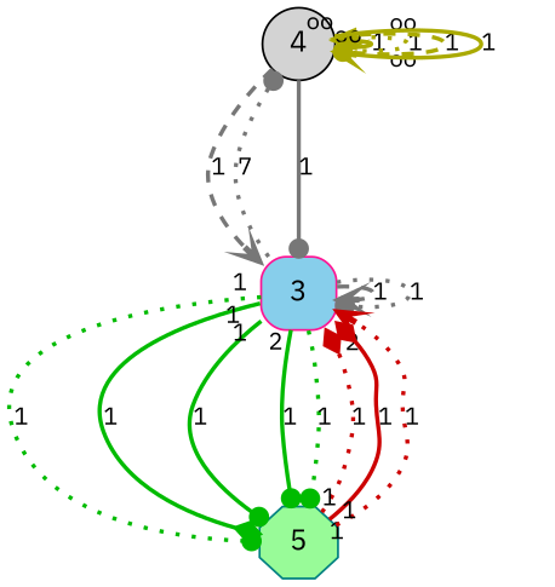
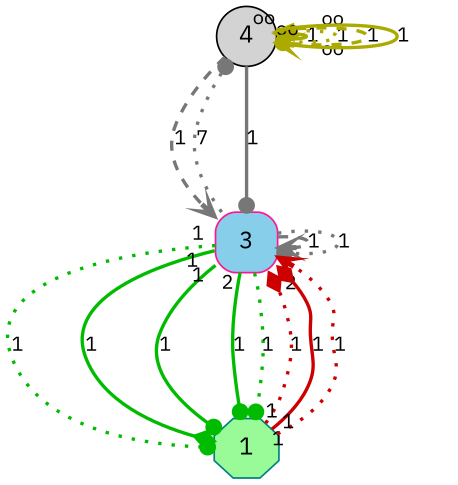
  digraph {
    fontname="IBM Plex Sans"
    rankdir=TB
    node [fontname="IBM Plex Sans" fontsize=14 style=filled]
    edge [arrowhead=dot color="#777777" fontname="IBM Plex Sans" fontsize=12 minlen=2 pensize=5 penwidth=2 style=dotted]
    n1 [color=deeppink fillcolor=skyblue height=0.5 label=3 shape=box style="filled,rounded" width=0.51]
    n2 [color=black fillcolor=lightgrey height=0.45 label=4 shape=circle width=0.45]
-   n3 [color=teal fillcolor=palegreen height=0 label=5 shape=octagon width=0]
+   n3 [color=teal fillcolor=palegreen height=0 label=1 shape=octagon width=0]
    n1 -> n1 [arrowhead=vee constraint=false label=1 style=dashed]
    n1 -> n1 [constraint=false label=1]
    n1 -> n2 [constraint=false label=7]
    n1 -> n3 [color="#00BB00" label=1 taillabel=" 1  "]
    n1 -> n3 [arrowhead=diamond color="#00BB00" label=1 style=solid taillabel="1   "]
    n1 -> n3 [color="#00BB00" label=1 style=solid taillabel="1  "]
    n1 -> n3 [color="#00BB00" label=1 style=solid taillabel="2 "]
    n1 -> n3 [color="#00BB00" label=1 taillabel="      2"]
    n2 -> n1 [constraint=true label=1 style=solid]
    n2 -> n1 [arrowhead=vee constraint=false label=1 style=dashed]
    n2 -> n2 [color="#AAAA00" dir=back headlabel="         oo" label=1 style=solid arrowhead=""]
    n2 -> n2 [color="#AAAA00" dir=back headlabel="oo        " label=1 arrowhead=""]
    n2 -> n2 [color="#AAAA00" label=1 style=dashed taillabel="         oo"]
    n2 -> n2 [arrowhead=vee color="#AAAA00" label=1 style=solid taillabel="          oo"]
    n3 -> n1 [arrowhead=diamond color="#CC0000" label=1 taillabel="1 "]
    n3 -> n1 [arrowhead=diamond color="#CC0000" label=1 style=solid taillabel=1]
    n3 -> n1 [arrowhead=vee color="#CC0000" label=1 taillabel=" 1"]
  }
